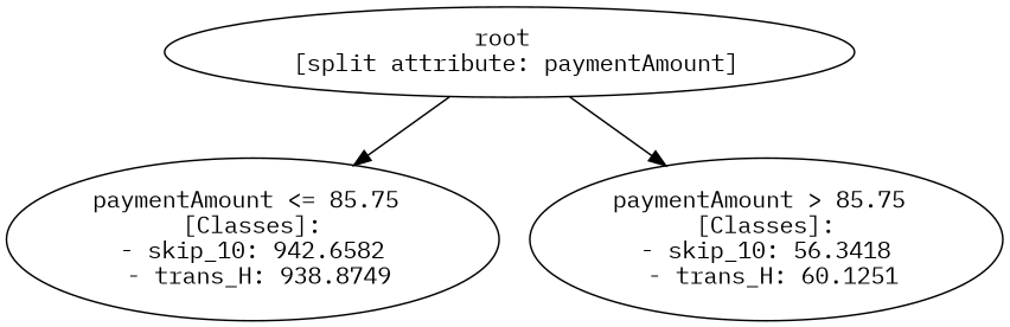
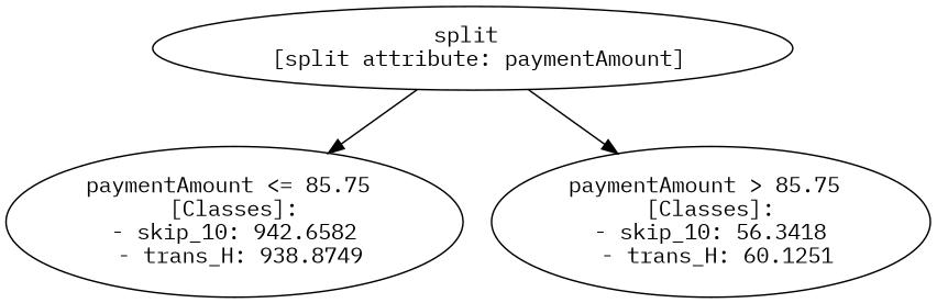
  digraph {
    fontname="IBM Plex Mono"
    node [fontname="IBM Plex Mono"]
    edge [fontname="IBM Plex Mono"]
-   n1 [label="root \n [split attribute: paymentAmount]"]
+   n1 [label="split \n [split attribute: paymentAmount]"]
    n2 [label="paymentAmount <= 85.75 \n [Classes]: \n - skip_10: 942.6582 \n - trans_H: 938.8749"]
    n3 [label="paymentAmount > 85.75 \n [Classes]: \n - skip_10: 56.3418 \n - trans_H: 60.1251"]
    n1 -> n2
    n1 -> n3
  }
